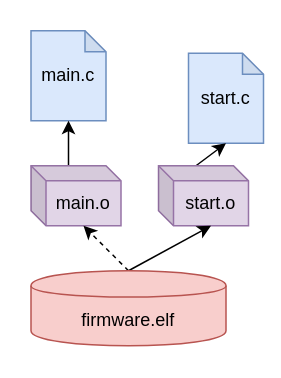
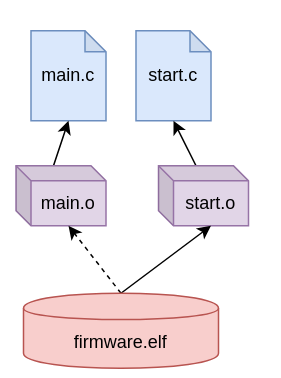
  <mxCell id="0" />
  <mxCell id="1" parent="0" />
  <mxCell id="2" value="main.c" style="shape=note;whiteSpace=wrap;html=1;backgroundOutline=1;darkOpacity=0.05;size=14;fillColor=#dae8fc;strokeColor=#6c8ebf;" vertex="1" parent="1"><mxGeometry x="20" y="20" width="50" height="60" as="geometry" /></mxCell>
- <mxCell id="3" value="start.c" style="shape=note;whiteSpace=wrap;html=1;backgroundOutline=1;darkOpacity=0.05;size=14;fillColor=#dae8fc;strokeColor=#6c8ebf;" vertex="1" parent="1"><mxGeometry x="125" y="35" width="50" height="60" as="geometry" /></mxCell>
+ <mxCell id="3" value="start.c" style="shape=note;whiteSpace=wrap;html=1;backgroundOutline=1;darkOpacity=0.05;size=14;fillColor=#dae8fc;strokeColor=#6c8ebf;" vertex="1" parent="1"><mxGeometry x="90" y="20" width="50" height="60" as="geometry" /></mxCell>
  <mxCell id="4" style="edgeStyle=none;rounded=0;orthogonalLoop=1;jettySize=auto;html=1;exitX=0;exitY=0;exitDx=25;exitDy=0;exitPerimeter=0;entryX=0.5;entryY=1;entryDx=0;entryDy=0;entryPerimeter=0;" edge="1" parent="1" source="5" target="2"><mxGeometry relative="1" as="geometry" /></mxCell>
- <mxCell id="5" value="main.o" style="shape=cube;whiteSpace=wrap;html=1;boundedLbl=1;backgroundOutline=1;darkOpacity=0.05;darkOpacity2=0.1;size=10;fillColor=#e1d5e7;strokeColor=#9673a6;" vertex="1" parent="1"><mxGeometry x="20" y="110" width="60" height="40" as="geometry" /></mxCell>
+ <mxCell id="5" value="main.o" style="shape=cube;whiteSpace=wrap;html=1;boundedLbl=1;backgroundOutline=1;darkOpacity=0.05;darkOpacity2=0.1;size=10;fillColor=#e1d5e7;strokeColor=#9673a6;" vertex="1" parent="1"><mxGeometry x="10" y="110" width="60" height="40" as="geometry" /></mxCell>
  <mxCell id="6" style="edgeStyle=none;rounded=0;orthogonalLoop=1;jettySize=auto;html=1;exitX=0;exitY=0;exitDx=25;exitDy=0;exitPerimeter=0;entryX=0.5;entryY=1;entryDx=0;entryDy=0;entryPerimeter=0;" edge="1" parent="1" source="7" target="3"><mxGeometry relative="1" as="geometry" /></mxCell>
  <mxCell id="7" value="start.o" style="shape=cube;whiteSpace=wrap;html=1;boundedLbl=1;backgroundOutline=1;darkOpacity=0.05;darkOpacity2=0.1;size=10;fillColor=#e1d5e7;strokeColor=#9673a6;" vertex="1" parent="1"><mxGeometry x="105" y="110" width="60" height="40" as="geometry" /></mxCell>
  <mxCell id="8" style="edgeStyle=none;rounded=0;orthogonalLoop=1;jettySize=auto;html=1;exitX=0.5;exitY=0;exitDx=0;exitDy=0;entryX=0;entryY=0;entryDx=35;entryDy=40;entryPerimeter=0;dashed=1;" edge="1" parent="1" source="10" target="5"><mxGeometry relative="1" as="geometry" /></mxCell>
  <mxCell id="9" style="edgeStyle=none;rounded=0;orthogonalLoop=1;jettySize=auto;html=1;exitX=0.5;exitY=0;exitDx=0;exitDy=0;entryX=0;entryY=0;entryDx=35;entryDy=40;entryPerimeter=0;" edge="1" parent="1" source="10" target="7"><mxGeometry relative="1" as="geometry" /></mxCell>
- <mxCell id="10" value="firmware.elf" style="shape=cylinder;whiteSpace=wrap;html=1;boundedLbl=1;backgroundOutline=1;fillColor=#f8cecc;strokeColor=#b85450;" vertex="1" parent="1"><mxGeometry x="20" y="180" width="130" height="50" as="geometry" /></mxCell>
+ <mxCell id="10" value="firmware.elf" style="shape=cylinder;whiteSpace=wrap;html=1;boundedLbl=1;backgroundOutline=1;fillColor=#f8cecc;strokeColor=#b85450;" vertex="1" parent="1"><mxGeometry x="15" y="195" width="130" height="50" as="geometry" /></mxCell>
